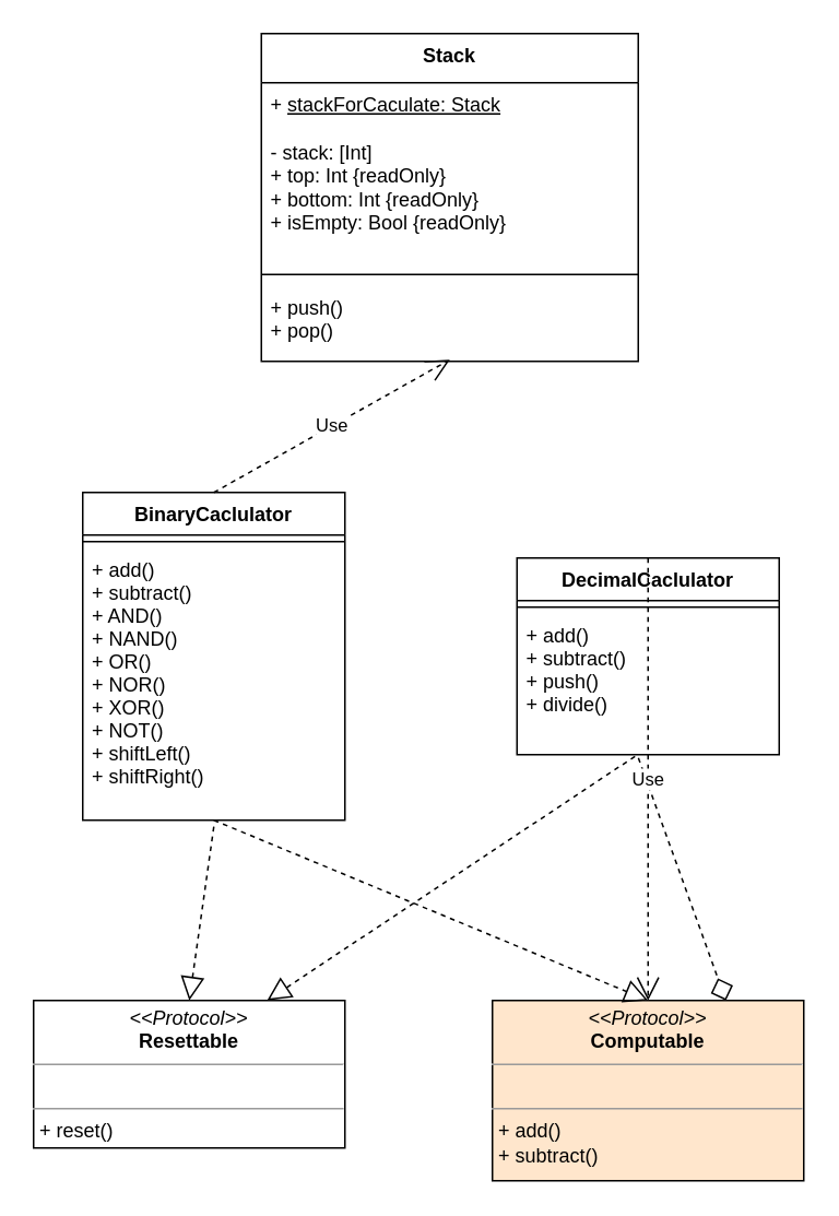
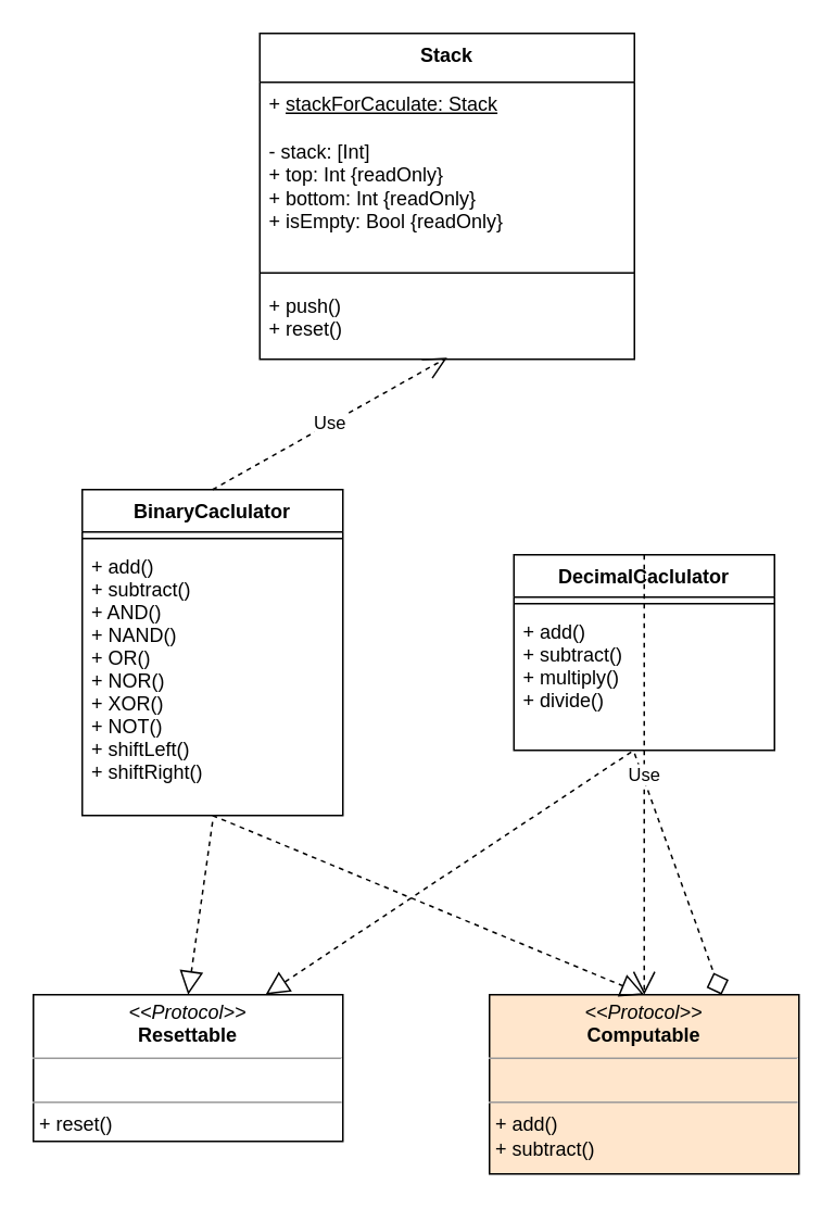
  <mxCell id="0" />
  <mxCell id="1" parent="0" />
  <mxCell id="2" value="BinaryCaclulator&#10;" style="swimlane;fontStyle=1;align=center;verticalAlign=top;childLayout=stackLayout;horizontal=1;startSize=26;horizontalStack=0;resizeParent=1;resizeParentMax=0;resizeLast=0;collapsible=1;marginBottom=0;" vertex="1" parent="1"><mxGeometry x="50" y="300" width="160" height="200" as="geometry" /></mxCell>
  <mxCell id="3" value="" style="line;strokeWidth=1;fillColor=none;align=left;verticalAlign=middle;spacingTop=-1;spacingLeft=3;spacingRight=3;rotatable=0;labelPosition=right;points=[];portConstraint=eastwest;" vertex="1" parent="2"><mxGeometry y="26" width="160" height="8" as="geometry" /></mxCell>
  <mxCell id="4" value="+ add()&#10;+ subtract()&#10;+ AND()&#10;+ NAND()&#10;+ OR()&#10;+ NOR()&#10;+ XOR()&#10;+ NOT()&#10;+ shiftLeft()&#10;+ shiftRight()" style="text;strokeColor=none;fillColor=none;align=left;verticalAlign=top;spacingLeft=4;spacingRight=4;overflow=hidden;rotatable=0;points=[[0,0.5],[1,0.5]];portConstraint=eastwest;" vertex="1" parent="2"><mxGeometry y="34" width="160" height="166" as="geometry" /></mxCell>
  <mxCell id="5" value="DecimalCaclulator&#10;" style="swimlane;fontStyle=1;align=center;verticalAlign=top;childLayout=stackLayout;horizontal=1;startSize=26;horizontalStack=0;resizeParent=1;resizeParentMax=0;resizeLast=0;collapsible=1;marginBottom=0;" vertex="1" parent="1"><mxGeometry x="315" y="340" width="160" height="120" as="geometry" /></mxCell>
  <mxCell id="6" value="" style="line;strokeWidth=1;fillColor=none;align=left;verticalAlign=middle;spacingTop=-1;spacingLeft=3;spacingRight=3;rotatable=0;labelPosition=right;points=[];portConstraint=eastwest;" vertex="1" parent="5"><mxGeometry y="26" width="160" height="8" as="geometry" /></mxCell>
- <mxCell id="7" value="+ add()&#10;+ subtract()&#10;+ push()&#10;+ divide()" style="text;strokeColor=none;fillColor=none;align=left;verticalAlign=top;spacingLeft=4;spacingRight=4;overflow=hidden;rotatable=0;points=[[0,0.5],[1,0.5]];portConstraint=eastwest;" vertex="1" parent="5"><mxGeometry y="34" width="160" height="86" as="geometry" /></mxCell>
+ <mxCell id="7" value="+ add()&#10;+ subtract()&#10;+ multiply()&#10;+ divide()" style="text;strokeColor=none;fillColor=none;align=left;verticalAlign=top;spacingLeft=4;spacingRight=4;overflow=hidden;rotatable=0;points=[[0,0.5],[1,0.5]];portConstraint=eastwest;" vertex="1" parent="5"><mxGeometry y="34" width="160" height="86" as="geometry" /></mxCell>
  <mxCell id="8" value="&lt;p style=&quot;margin: 0px ; margin-top: 4px ; text-align: center&quot;&gt;&lt;i&gt;&amp;lt;&amp;lt;Protocol&amp;gt;&amp;gt;&lt;/i&gt;&lt;br&gt;&lt;b&gt;Computable&lt;/b&gt;&lt;/p&gt;&lt;hr size=&quot;1&quot;&gt;&lt;p style=&quot;margin: 0px ; margin-left: 4px&quot;&gt;&lt;br&gt;&lt;/p&gt;&lt;hr size=&quot;1&quot;&gt;&lt;p style=&quot;margin: 0px ; margin-left: 4px&quot;&gt;+ add()&lt;br&gt;+ subtract()&lt;/p&gt;" style="verticalAlign=top;align=left;overflow=fill;fontSize=12;fontFamily=Helvetica;html=1;fillColor=#ffe6cc;" vertex="1" parent="1"><mxGeometry x="300" y="610" width="190" height="110" as="geometry" /></mxCell>
  <mxCell id="9" value="Stack" style="swimlane;fontStyle=1;align=center;verticalAlign=top;childLayout=stackLayout;horizontal=1;startSize=30;horizontalStack=0;resizeParent=1;resizeParentMax=0;resizeLast=0;collapsible=1;marginBottom=0;" vertex="1" parent="1"><mxGeometry x="159" y="20" width="230" height="200" as="geometry" /></mxCell>
  <mxCell id="10" value="+ &lt;u&gt;stackForCaculate: Stack&lt;/u&gt;&lt;br&gt;&lt;br&gt;- stack: [Int]&lt;br&gt;+ top: Int {readOnly}&lt;br&gt;+ bottom: Int {readOnly}&lt;br&gt;+ isEmpty: Bool {readOnly}" style="text;strokeColor=none;fillColor=none;align=left;verticalAlign=top;spacingLeft=4;spacingRight=4;overflow=hidden;rotatable=0;points=[[0,0.5],[1,0.5]];portConstraint=eastwest;fontStyle=0;whiteSpace=wrap;horizontal=1;html=1;" vertex="1" parent="9"><mxGeometry y="30" width="230" height="110" as="geometry" /></mxCell>
  <mxCell id="11" value="" style="line;strokeWidth=1;fillColor=none;align=left;verticalAlign=middle;spacingTop=-1;spacingLeft=3;spacingRight=3;rotatable=0;labelPosition=right;points=[];portConstraint=eastwest;" vertex="1" parent="9"><mxGeometry y="140" width="230" height="14" as="geometry" /></mxCell>
- <mxCell id="12" value="+ push()&#10;+ pop()" style="text;strokeColor=none;fillColor=none;align=left;verticalAlign=top;spacingLeft=4;spacingRight=4;overflow=hidden;rotatable=0;points=[[0,0.5],[1,0.5]];portConstraint=eastwest;" vertex="1" parent="9"><mxGeometry y="154" width="230" height="46" as="geometry" /></mxCell>
+ <mxCell id="12" value="+ push()&#10;+ reset()" style="text;strokeColor=none;fillColor=none;align=left;verticalAlign=top;spacingLeft=4;spacingRight=4;overflow=hidden;rotatable=0;points=[[0,0.5],[1,0.5]];portConstraint=eastwest;" vertex="1" parent="9"><mxGeometry y="154" width="230" height="46" as="geometry" /></mxCell>
  <mxCell id="13" value="&lt;p style=&quot;margin: 0px ; margin-top: 4px ; text-align: center&quot;&gt;&lt;i&gt;&amp;lt;&amp;lt;Protocol&amp;gt;&amp;gt;&lt;/i&gt;&lt;br&gt;&lt;b&gt;Resettable&lt;/b&gt;&lt;/p&gt;&lt;hr size=&quot;1&quot;&gt;&lt;p style=&quot;margin: 0px ; margin-left: 4px&quot;&gt;&lt;br&gt;&lt;/p&gt;&lt;hr size=&quot;1&quot;&gt;&lt;p style=&quot;margin: 0px ; margin-left: 4px&quot;&gt;+ reset()&lt;/p&gt;" style="verticalAlign=top;align=left;overflow=fill;fontSize=12;fontFamily=Helvetica;html=1;" vertex="1" parent="1"><mxGeometry x="20" y="610" width="190" height="90" as="geometry" /></mxCell>
  <mxCell id="14" value="" style="endArrow=block;dashed=1;endFill=0;endSize=12;html=1;exitX=0.5;exitY=1.024;exitDx=0;exitDy=0;exitPerimeter=0;entryX=0.5;entryY=0;entryDx=0;entryDy=0;" edge="1" parent="1" source="4" target="13"><mxGeometry width="160" relative="1" as="geometry"><mxPoint x="-40" y="230" as="sourcePoint" /><mxPoint x="-5" y="130" as="targetPoint" /></mxGeometry></mxCell>
  <mxCell id="15" value="" style="endArrow=block;dashed=1;endFill=0;endSize=12;html=1;entryX=0.5;entryY=0;entryDx=0;entryDy=0;exitX=0.5;exitY=1;exitDx=0;exitDy=0;exitPerimeter=0;" edge="1" parent="1" source="4" target="8"><mxGeometry width="160" relative="1" as="geometry"><mxPoint x="50" y="370" as="sourcePoint" /><mxPoint x="260" y="300" as="targetPoint" /></mxGeometry></mxCell>
  <mxCell id="16" value="" style="endArrow=block;dashed=1;endFill=0;endSize=12;html=1;exitX=0.45;exitY=1.012;exitDx=0;exitDy=0;entryX=0.75;entryY=0;entryDx=0;entryDy=0;exitPerimeter=0;" edge="1" parent="1" source="7" target="13"><mxGeometry width="160" relative="1" as="geometry"><mxPoint x="100" y="300" as="sourcePoint" /><mxPoint x="260" y="300" as="targetPoint" /></mxGeometry></mxCell>
  <mxCell id="17" value="" style="endArrow=diamond;dashed=1;endFill=0;endSize=12;html=1;entryX=0.75;entryY=0;entryDx=0;entryDy=0;exitX=0.463;exitY=1.023;exitDx=0;exitDy=0;exitPerimeter=0;" edge="1" parent="1" source="7" target="8"><mxGeometry width="160" relative="1" as="geometry"><mxPoint x="300" y="370" as="sourcePoint" /><mxPoint x="260" y="300" as="targetPoint" /></mxGeometry></mxCell>
  <mxCell id="18" value="Use" style="endArrow=open;endSize=12;dashed=1;html=1;exitX=0.5;exitY=0;exitDx=0;exitDy=0;entryX=0.5;entryY=0.978;entryDx=0;entryDy=0;entryPerimeter=0;" edge="1" parent="1" source="2" target="12"><mxGeometry width="160" relative="1" as="geometry"><mxPoint x="140" y="440" as="sourcePoint" /><mxPoint x="300" y="440" as="targetPoint" /></mxGeometry></mxCell>
  <mxCell id="19" value="Use" style="endArrow=open;endSize=12;dashed=1;html=1;exitX=0.5;exitY=0;exitDx=0;exitDy=0;" edge="1" parent="1" source="5" target="8"><mxGeometry width="160" relative="1" as="geometry"><mxPoint x="390" y="340" as="sourcePoint" /><mxPoint x="300" y="440" as="targetPoint" /></mxGeometry></mxCell>
